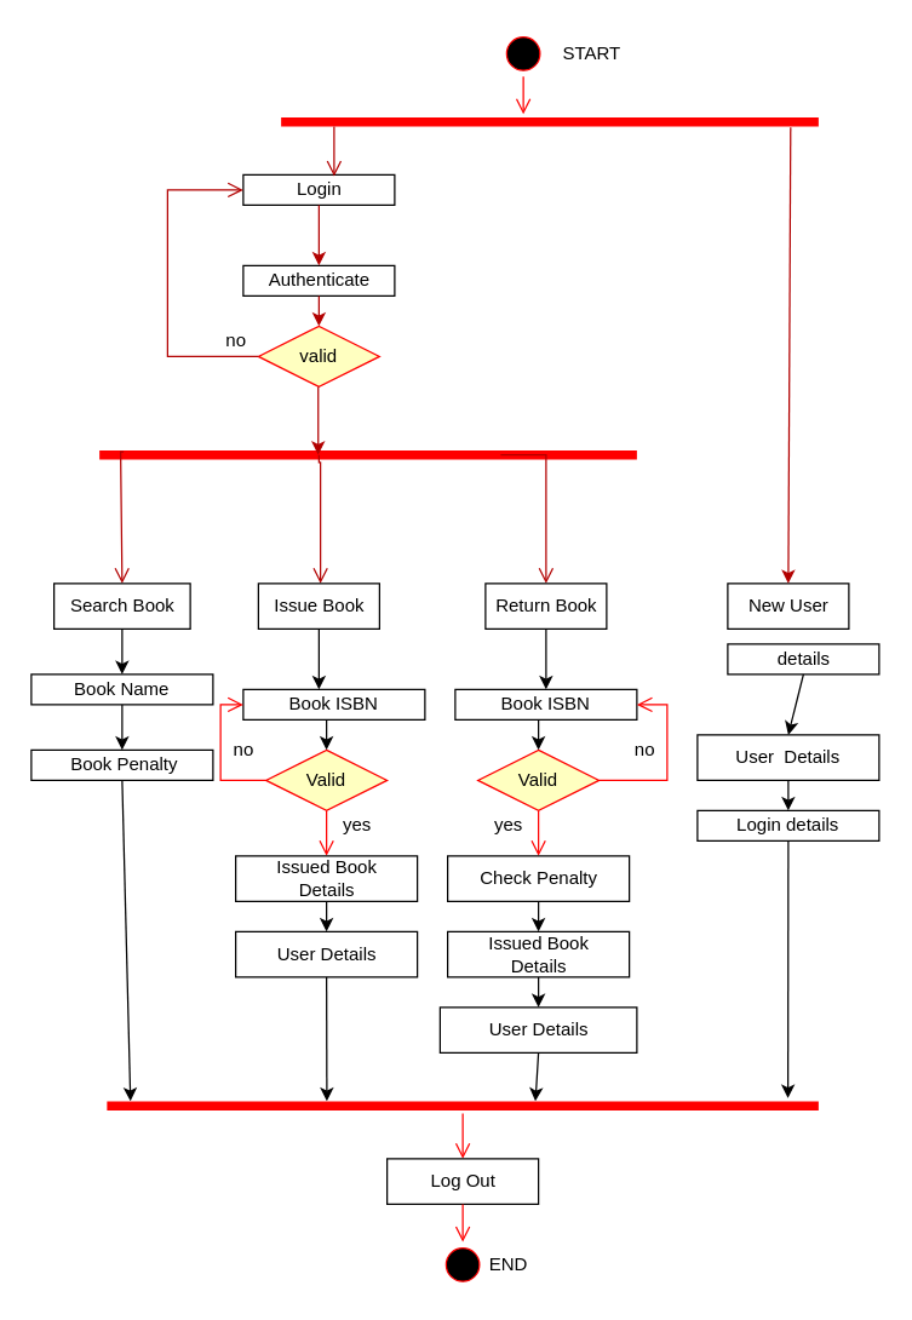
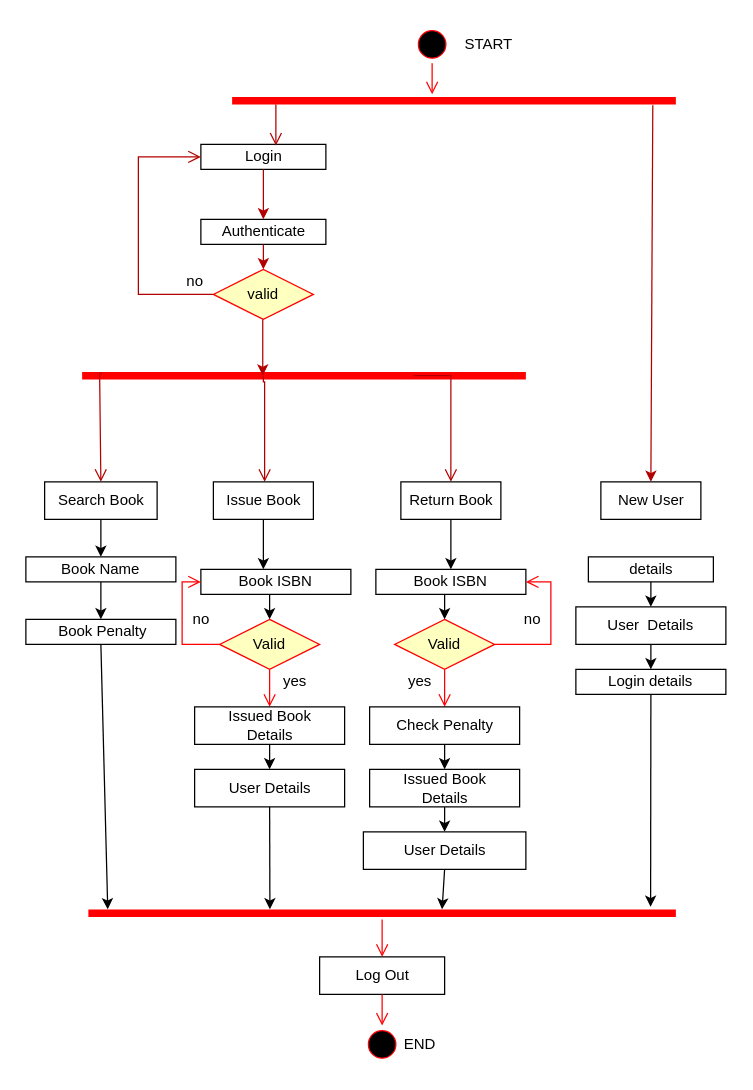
  <mxCell id="0" />
  <mxCell id="1" parent="0" />
  <mxCell id="2" value="" style="shape=line;html=1;strokeWidth=6;strokeColor=#ff0000;" parent="1" vertex="1"><mxGeometry x="65" y="295" width="355" height="10" as="geometry" /></mxCell>
  <mxCell id="3" value="" style="edgeStyle=orthogonalEdgeStyle;html=1;verticalAlign=bottom;endArrow=open;endSize=8;strokeColor=#B20000;rounded=0;exitX=0.045;exitY=0.3;exitDx=0;exitDy=0;exitPerimeter=0;entryX=0.5;entryY=0;entryDx=0;entryDy=0;fillColor=#e51400;" parent="1" source="2" target="6" edge="1"><mxGeometry relative="1" as="geometry"><mxPoint x="105" y="385" as="targetPoint" /><mxPoint x="190" y="305" as="sourcePoint" /><Array as="points"><mxPoint x="79" y="298" /></Array></mxGeometry></mxCell>
  <mxCell id="4" value="" style="edgeStyle=orthogonalEdgeStyle;html=1;verticalAlign=bottom;endArrow=open;endSize=8;strokeColor=#B20000;rounded=0;exitX=0.045;exitY=0.3;exitDx=0;exitDy=0;exitPerimeter=0;fillColor=#e51400;" parent="1" edge="1"><mxGeometry relative="1" as="geometry"><mxPoint x="211" y="385" as="targetPoint" /><mxPoint x="210" y="300" as="sourcePoint" /><Array as="points"><mxPoint x="211" y="305" /></Array></mxGeometry></mxCell>
  <mxCell id="5" value="" style="edgeStyle=orthogonalEdgeStyle;html=1;verticalAlign=bottom;endArrow=open;endSize=8;strokeColor=#B20000;rounded=0;exitX=0.045;exitY=0.3;exitDx=0;exitDy=0;exitPerimeter=0;entryX=0.5;entryY=0;entryDx=0;entryDy=0;fillColor=#e51400;" parent="1" target="8" edge="1"><mxGeometry relative="1" as="geometry"><mxPoint x="331" y="385" as="targetPoint" /><mxPoint x="330" y="300" as="sourcePoint" /><Array as="points"><mxPoint x="360" y="300" /></Array></mxGeometry></mxCell>
  <mxCell id="6" value="Search Book" style="html=1;dashed=0;whitespace=wrap;" parent="1" vertex="1"><mxGeometry x="35" y="385" width="90" height="30" as="geometry" /></mxCell>
  <mxCell id="7" value="Issue Book" style="html=1;dashed=0;whitespace=wrap;" parent="1" vertex="1"><mxGeometry x="170" y="385" width="80" height="30" as="geometry" /></mxCell>
  <mxCell id="8" value="Return Book" style="html=1;dashed=0;whitespace=wrap;" parent="1" vertex="1"><mxGeometry x="320" y="385" width="80" height="30" as="geometry" /></mxCell>
  <mxCell id="9" value="" style="endArrow=classic;html=1;rounded=0;exitX=0.5;exitY=1;exitDx=0;exitDy=0;entryX=0.5;entryY=0;entryDx=0;entryDy=0;" parent="1" source="8" target="37" edge="1"><mxGeometry width="50" height="50" relative="1" as="geometry"><mxPoint x="185" y="445" as="sourcePoint" /><mxPoint x="353" y="453" as="targetPoint" /><Array as="points" /></mxGeometry></mxCell>
  <mxCell id="10" value="" style="endArrow=classic;html=1;rounded=0;exitX=0.5;exitY=1;exitDx=0;exitDy=0;" parent="1" source="7" edge="1"><mxGeometry width="50" height="50" relative="1" as="geometry"><mxPoint x="250" y="495" as="sourcePoint" /><mxPoint x="210" y="455" as="targetPoint" /></mxGeometry></mxCell>
  <mxCell id="11" value="Login" style="html=1;dashed=0;whitespace=wrap;" parent="1" vertex="1"><mxGeometry x="160" y="115" width="100" height="20" as="geometry" /></mxCell>
  <mxCell id="12" value="Authenticate" style="html=1;dashed=0;whitespace=wrap;" parent="1" vertex="1"><mxGeometry x="160" y="175" width="100" height="20" as="geometry" /></mxCell>
  <mxCell id="13" value="" style="endArrow=classic;html=1;rounded=0;exitX=0.5;exitY=1;exitDx=0;exitDy=0;fillColor=#e51400;strokeColor=#B20000;" parent="1" source="11" target="12" edge="1"><mxGeometry width="50" height="50" relative="1" as="geometry"><mxPoint x="380" y="205" as="sourcePoint" /><mxPoint x="430" y="155" as="targetPoint" /></mxGeometry></mxCell>
  <mxCell id="14" value="valid" style="rhombus;whiteSpace=wrap;html=1;fillColor=#ffffc0;strokeColor=#ff0000;direction=east;flipV=1;flipH=1;" parent="1" vertex="1"><mxGeometry x="170" y="215" width="80" height="40" as="geometry" /></mxCell>
  <mxCell id="15" value="" style="edgeStyle=orthogonalEdgeStyle;html=1;align=left;verticalAlign=bottom;endArrow=open;endSize=8;strokeColor=#B20000;rounded=0;entryX=0;entryY=0.5;entryDx=0;entryDy=0;fillColor=#e51400;" parent="1" source="14" target="11" edge="1"><mxGeometry x="-1" relative="1" as="geometry"><mxPoint x="110" y="135" as="targetPoint" /><Array as="points"><mxPoint x="110" y="235" /><mxPoint x="110" y="125" /></Array></mxGeometry></mxCell>
  <mxCell id="16" value="" style="endArrow=classic;html=1;rounded=0;exitX=0.5;exitY=1;exitDx=0;exitDy=0;entryX=0.5;entryY=0;entryDx=0;entryDy=0;fillColor=#e51400;strokeColor=#B20000;" parent="1" source="12" target="14" edge="1"><mxGeometry width="50" height="50" relative="1" as="geometry"><mxPoint x="380" y="205" as="sourcePoint" /><mxPoint x="430" y="155" as="targetPoint" /></mxGeometry></mxCell>
  <mxCell id="17" value="no&lt;br&gt;" style="text;html=1;align=center;verticalAlign=middle;resizable=0;points=[];autosize=1;strokeColor=none;fillColor=none;" parent="1" vertex="1"><mxGeometry x="140" y="215" width="30" height="20" as="geometry" /></mxCell>
  <mxCell id="18" value="Book Name" style="rounded=0;whiteSpace=wrap;html=1;" parent="1" vertex="1"><mxGeometry x="20" y="445" width="120" height="20" as="geometry" /></mxCell>
  <mxCell id="19" value="New User" style="html=1;dashed=0;whitespace=wrap;" parent="1" vertex="1"><mxGeometry x="480" y="385" width="80" height="30" as="geometry" /></mxCell>
- <mxCell id="20" value="details" style="html=1;dashed=0;whitespace=wrap;" parent="1" vertex="1"><mxGeometry x="480" y="425" width="100" height="20" as="geometry" /></mxCell>
+ <mxCell id="20" value="details" style="html=1;dashed=0;whitespace=wrap;" parent="1" vertex="1"><mxGeometry x="470" y="445" width="100" height="20" as="geometry" /></mxCell>
  <mxCell id="21" value="&amp;nbsp;Book Penalty" style="rounded=0;whiteSpace=wrap;html=1;" parent="1" vertex="1"><mxGeometry x="20" y="495" width="120" height="20" as="geometry" /></mxCell>
  <mxCell id="22" value="" style="endArrow=classic;html=1;rounded=0;exitX=0.5;exitY=1;exitDx=0;exitDy=0;" parent="1" source="18" target="21" edge="1"><mxGeometry width="50" height="50" relative="1" as="geometry"><mxPoint x="270" y="345" as="sourcePoint" /><mxPoint x="320" y="295" as="targetPoint" /></mxGeometry></mxCell>
  <mxCell id="23" value="" style="endArrow=classic;html=1;rounded=0;exitX=0.5;exitY=1;exitDx=0;exitDy=0;entryX=0.5;entryY=0;entryDx=0;entryDy=0;" parent="1" source="6" target="18" edge="1"><mxGeometry width="50" height="50" relative="1" as="geometry"><mxPoint x="260" y="385" as="sourcePoint" /><mxPoint x="310" y="335" as="targetPoint" /></mxGeometry></mxCell>
  <mxCell id="24" value="" style="endArrow=classic;html=1;rounded=0;fillColor=#e51400;strokeColor=#B20000;" parent="1" edge="1"><mxGeometry width="50" height="50" relative="1" as="geometry"><mxPoint x="209.5" y="255" as="sourcePoint" /><mxPoint x="209.5" y="300" as="targetPoint" /></mxGeometry></mxCell>
  <mxCell id="25" value="User&amp;nbsp; Details" style="rounded=0;whiteSpace=wrap;html=1;" parent="1" vertex="1"><mxGeometry x="460" y="485" width="120" height="30" as="geometry" /></mxCell>
  <mxCell id="26" value="" style="endArrow=classic;html=1;rounded=0;exitX=0.5;exitY=1;exitDx=0;exitDy=0;entryX=0.5;entryY=0;entryDx=0;entryDy=0;" parent="1" source="20" target="25" edge="1"><mxGeometry width="50" height="50" relative="1" as="geometry"><mxPoint x="260" y="375" as="sourcePoint" /><mxPoint x="310" y="325" as="targetPoint" /></mxGeometry></mxCell>
  <mxCell id="27" value="" style="endArrow=classic;html=1;rounded=0;exitX=0.5;exitY=1;exitDx=0;exitDy=0;entryX=0.5;entryY=0;entryDx=0;entryDy=0;" parent="1" source="25" target="28" edge="1"><mxGeometry width="50" height="50" relative="1" as="geometry"><mxPoint x="260" y="375" as="sourcePoint" /><mxPoint x="490" y="555" as="targetPoint" /></mxGeometry></mxCell>
  <mxCell id="28" value="Login details" style="rounded=0;whiteSpace=wrap;html=1;" parent="1" vertex="1"><mxGeometry x="460" y="535" width="120" height="20" as="geometry" /></mxCell>
  <mxCell id="29" value="Book ISBN" style="rounded=0;whiteSpace=wrap;html=1;" parent="1" vertex="1"><mxGeometry x="160" y="455" width="120" height="20" as="geometry" /></mxCell>
  <mxCell id="30" value="Valid" style="rhombus;whiteSpace=wrap;html=1;fillColor=#ffffc0;strokeColor=#ff0000;" parent="1" vertex="1"><mxGeometry x="175" y="495" width="80" height="40" as="geometry" /></mxCell>
  <mxCell id="31" value="" style="edgeStyle=orthogonalEdgeStyle;html=1;align=left;verticalAlign=bottom;endArrow=open;endSize=8;strokeColor=#ff0000;rounded=0;entryX=0;entryY=0.5;entryDx=0;entryDy=0;" parent="1" source="30" target="29" edge="1"><mxGeometry x="-1" relative="1" as="geometry"><mxPoint x="145" y="465" as="targetPoint" /><Array as="points"><mxPoint x="145" y="515" /><mxPoint x="145" y="465" /></Array></mxGeometry></mxCell>
  <mxCell id="32" value="" style="edgeStyle=orthogonalEdgeStyle;html=1;align=left;verticalAlign=top;endArrow=open;endSize=8;strokeColor=#ff0000;rounded=0;" parent="1" source="30" edge="1"><mxGeometry x="-1" relative="1" as="geometry"><mxPoint x="215" y="565" as="targetPoint" /></mxGeometry></mxCell>
  <mxCell id="33" value="no" style="text;html=1;align=center;verticalAlign=middle;resizable=0;points=[];autosize=1;strokeColor=none;fillColor=none;" parent="1" vertex="1"><mxGeometry x="145" y="485" width="30" height="20" as="geometry" /></mxCell>
  <mxCell id="34" value="&amp;nbsp;Issued Book&amp;nbsp;&lt;br&gt;Details" style="html=1;dashed=0;whitespace=wrap;" parent="1" vertex="1"><mxGeometry x="155" y="565" width="120" height="30" as="geometry" /></mxCell>
  <mxCell id="35" value="User Details" style="html=1;dashed=0;whitespace=wrap;" parent="1" vertex="1"><mxGeometry x="155" y="615" width="120" height="30" as="geometry" /></mxCell>
  <mxCell id="36" value="" style="endArrow=classic;html=1;rounded=0;exitX=0.5;exitY=1;exitDx=0;exitDy=0;entryX=0.5;entryY=0;entryDx=0;entryDy=0;" parent="1" source="34" target="35" edge="1"><mxGeometry width="50" height="50" relative="1" as="geometry"><mxPoint x="265" y="465" as="sourcePoint" /><mxPoint x="315" y="415" as="targetPoint" /><Array as="points" /></mxGeometry></mxCell>
  <mxCell id="37" value="Book ISBN" style="rounded=0;whiteSpace=wrap;html=1;" parent="1" vertex="1"><mxGeometry x="300" y="455" width="120" height="20" as="geometry" /></mxCell>
  <mxCell id="38" value="Valid" style="rhombus;whiteSpace=wrap;html=1;fillColor=#ffffc0;strokeColor=#ff0000;" parent="1" vertex="1"><mxGeometry x="315" y="495" width="80" height="40" as="geometry" /></mxCell>
  <mxCell id="39" value="" style="edgeStyle=orthogonalEdgeStyle;html=1;align=left;verticalAlign=bottom;endArrow=open;endSize=8;strokeColor=#ff0000;rounded=0;" parent="1" source="38" edge="1"><mxGeometry x="-1" relative="1" as="geometry"><mxPoint x="420" y="465" as="targetPoint" /><Array as="points"><mxPoint x="440" y="515" /><mxPoint x="440" y="465" /></Array></mxGeometry></mxCell>
  <mxCell id="40" value="" style="edgeStyle=orthogonalEdgeStyle;html=1;align=left;verticalAlign=top;endArrow=open;endSize=8;strokeColor=#ff0000;rounded=0;" parent="1" source="38" edge="1"><mxGeometry x="-1" relative="1" as="geometry"><mxPoint x="355" y="565" as="targetPoint" /></mxGeometry></mxCell>
  <mxCell id="41" value="no" style="text;html=1;align=center;verticalAlign=middle;resizable=0;points=[];autosize=1;strokeColor=none;fillColor=none;" parent="1" vertex="1"><mxGeometry x="410" y="485" width="30" height="20" as="geometry" /></mxCell>
  <mxCell id="42" value="Check Penalty" style="html=1;dashed=0;whitespace=wrap;" parent="1" vertex="1"><mxGeometry x="295" y="565" width="120" height="30" as="geometry" /></mxCell>
  <mxCell id="43" value="Issued Book &lt;br&gt;Details" style="html=1;dashed=0;whitespace=wrap;" parent="1" vertex="1"><mxGeometry x="295" y="615" width="120" height="30" as="geometry" /></mxCell>
  <mxCell id="44" value="" style="endArrow=classic;html=1;rounded=0;exitX=0.5;exitY=1;exitDx=0;exitDy=0;entryX=0.5;entryY=0;entryDx=0;entryDy=0;" parent="1" source="42" target="43" edge="1"><mxGeometry width="50" height="50" relative="1" as="geometry"><mxPoint x="405" y="465" as="sourcePoint" /><mxPoint x="455" y="415" as="targetPoint" /><Array as="points" /></mxGeometry></mxCell>
  <mxCell id="45" value="yes" style="text;html=1;align=center;verticalAlign=middle;resizable=0;points=[];autosize=1;strokeColor=none;fillColor=none;" parent="1" vertex="1"><mxGeometry x="320" y="535" width="30" height="20" as="geometry" /></mxCell>
  <mxCell id="46" value="yes" style="text;html=1;align=center;verticalAlign=middle;resizable=0;points=[];autosize=1;strokeColor=none;fillColor=none;" parent="1" vertex="1"><mxGeometry x="220" y="535" width="30" height="20" as="geometry" /></mxCell>
  <mxCell id="47" value="" style="endArrow=classic;html=1;rounded=0;exitX=0.5;exitY=1;exitDx=0;exitDy=0;" parent="1" source="43" edge="1"><mxGeometry width="50" height="50" relative="1" as="geometry"><mxPoint x="260" y="465" as="sourcePoint" /><mxPoint x="355" y="665" as="targetPoint" /></mxGeometry></mxCell>
  <mxCell id="48" value="User&amp;nbsp;Details" style="html=1;dashed=0;whitespace=wrap;" parent="1" vertex="1"><mxGeometry x="290" y="665" width="130" height="30" as="geometry" /></mxCell>
  <mxCell id="49" value="" style="shape=line;html=1;strokeWidth=6;strokeColor=#ff0000;" parent="1" vertex="1"><mxGeometry x="70" y="725" width="470" height="10" as="geometry" /></mxCell>
  <mxCell id="50" value="" style="edgeStyle=orthogonalEdgeStyle;html=1;verticalAlign=bottom;endArrow=open;endSize=8;strokeColor=#ff0000;rounded=0;entryX=0.5;entryY=0;entryDx=0;entryDy=0;" parent="1" source="49" target="54" edge="1"><mxGeometry relative="1" as="geometry"><mxPoint x="285" y="805" as="targetPoint" /></mxGeometry></mxCell>
  <mxCell id="51" value="" style="endArrow=classic;html=1;rounded=0;entryX=0.033;entryY=0.2;entryDx=0;entryDy=0;entryPerimeter=0;exitX=0.5;exitY=1;exitDx=0;exitDy=0;" parent="1" source="21" target="49" edge="1"><mxGeometry width="50" height="50" relative="1" as="geometry"><mxPoint x="-70" y="635" as="sourcePoint" /><mxPoint x="-20" y="585" as="targetPoint" /></mxGeometry></mxCell>
  <mxCell id="52" value="" style="endArrow=classic;html=1;rounded=0;exitX=0.5;exitY=1;exitDx=0;exitDy=0;entryX=0.309;entryY=0.2;entryDx=0;entryDy=0;entryPerimeter=0;" parent="1" source="35" target="49" edge="1"><mxGeometry width="50" height="50" relative="1" as="geometry"><mxPoint x="-40" y="665" as="sourcePoint" /><mxPoint x="215" y="725" as="targetPoint" /></mxGeometry></mxCell>
  <mxCell id="53" value="" style="endArrow=classic;html=1;rounded=0;entryX=0.602;entryY=0.2;entryDx=0;entryDy=0;entryPerimeter=0;exitX=0.5;exitY=1;exitDx=0;exitDy=0;" parent="1" source="48" target="49" edge="1"><mxGeometry width="50" height="50" relative="1" as="geometry"><mxPoint x="260" y="565" as="sourcePoint" /><mxPoint x="310" y="515" as="targetPoint" /></mxGeometry></mxCell>
  <mxCell id="54" value="Log Out" style="html=1;dashed=0;whitespace=wrap;" parent="1" vertex="1"><mxGeometry x="255" y="765" width="100" height="30" as="geometry" /></mxCell>
  <mxCell id="55" value="" style="ellipse;html=1;shape=startState;fillColor=#000000;strokeColor=#ff0000;" parent="1" vertex="1"><mxGeometry x="290" y="820" width="30" height="30" as="geometry" /></mxCell>
  <mxCell id="56" value="" style="edgeStyle=orthogonalEdgeStyle;html=1;verticalAlign=bottom;endArrow=open;endSize=8;strokeColor=#ff0000;rounded=0;exitX=0.5;exitY=1;exitDx=0;exitDy=0;entryX=0.5;entryY=0;entryDx=0;entryDy=0;" parent="1" source="54" target="55" edge="1"><mxGeometry relative="1" as="geometry"><mxPoint x="285" y="905" as="sourcePoint" /></mxGeometry></mxCell>
  <mxCell id="57" value="END" style="text;html=1;align=center;verticalAlign=middle;resizable=0;points=[];autosize=1;strokeColor=none;fillColor=none;" parent="1" vertex="1"><mxGeometry x="315" y="825" width="40" height="20" as="geometry" /></mxCell>
  <mxCell id="58" value="" style="endArrow=classic;html=1;rounded=0;exitX=0.5;exitY=1;exitDx=0;exitDy=0;entryX=0.957;entryY=0;entryDx=0;entryDy=0;entryPerimeter=0;" parent="1" source="28" target="49" edge="1"><mxGeometry width="50" height="50" relative="1" as="geometry"><mxPoint x="260" y="575" as="sourcePoint" /><mxPoint x="310" y="525" as="targetPoint" /></mxGeometry></mxCell>
  <mxCell id="59" value="" style="shape=line;html=1;strokeWidth=6;strokeColor=#ff0000;" parent="1" vertex="1"><mxGeometry x="185" y="75" width="355" height="10" as="geometry" /></mxCell>
  <mxCell id="60" value="" style="edgeStyle=orthogonalEdgeStyle;html=1;verticalAlign=bottom;endArrow=open;endSize=8;strokeColor=#B20000;rounded=0;entryX=0.6;entryY=0.05;entryDx=0;entryDy=0;entryPerimeter=0;fillColor=#e51400;" parent="1" target="11" edge="1"><mxGeometry relative="1" as="geometry"><mxPoint x="285" y="155" as="targetPoint" /><mxPoint x="220" y="83" as="sourcePoint" /><Array as="points"><mxPoint x="220" y="83" /></Array></mxGeometry></mxCell>
  <mxCell id="61" value="" style="endArrow=classic;html=1;rounded=0;" parent="1" edge="1"><mxGeometry width="50" height="50" relative="1" as="geometry"><mxPoint x="215" y="475" as="sourcePoint" /><mxPoint x="215" y="495" as="targetPoint" /></mxGeometry></mxCell>
  <mxCell id="62" value="" style="endArrow=classic;html=1;rounded=0;" parent="1" edge="1"><mxGeometry width="50" height="50" relative="1" as="geometry"><mxPoint x="355" y="475" as="sourcePoint" /><mxPoint x="355" y="495" as="targetPoint" /></mxGeometry></mxCell>
  <mxCell id="63" value="" style="endArrow=classic;html=1;rounded=0;exitX=0.948;exitY=0.876;exitDx=0;exitDy=0;exitPerimeter=0;fillColor=#e51400;strokeColor=#B20000;" parent="1" source="59" edge="1"><mxGeometry width="50" height="50" relative="1" as="geometry"><mxPoint x="520.22" y="303.76" as="sourcePoint" /><mxPoint x="520" y="385" as="targetPoint" /></mxGeometry></mxCell>
  <mxCell id="64" value="" style="ellipse;html=1;shape=startState;fillColor=#000000;strokeColor=#ff0000;" parent="1" vertex="1"><mxGeometry x="330" y="20" width="30" height="30" as="geometry" /></mxCell>
  <mxCell id="65" value="" style="edgeStyle=orthogonalEdgeStyle;html=1;verticalAlign=bottom;endArrow=open;endSize=8;strokeColor=#ff0000;rounded=0;" parent="1" source="64" edge="1"><mxGeometry relative="1" as="geometry"><mxPoint x="345" y="75" as="targetPoint" /><Array as="points"><mxPoint x="345" y="65" /></Array></mxGeometry></mxCell>
  <mxCell id="66" value="START" style="text;html=1;align=center;verticalAlign=middle;resizable=0;points=[];autosize=1;strokeColor=none;fillColor=none;" parent="1" vertex="1"><mxGeometry x="360" y="25" width="60" height="20" as="geometry" /></mxCell>
